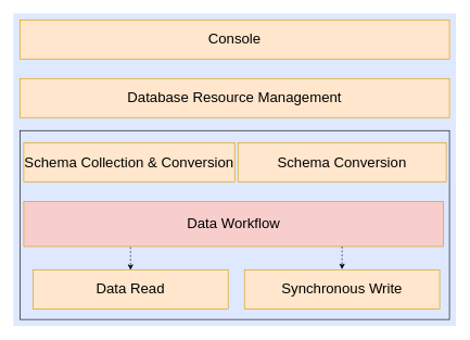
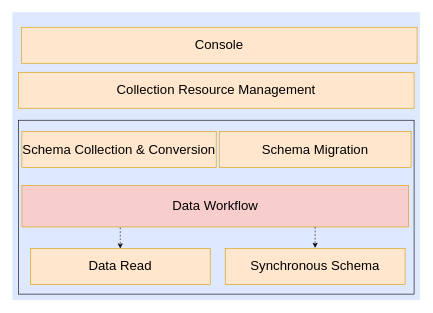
  <mxCell id="0" />
  <mxCell id="1" parent="0" />
  <mxCell id="2" value="" style="fillColor=#DEE8FF;strokeColor=none" vertex="1" parent="1"><mxGeometry x="20" y="20" width="680" height="480" as="geometry" /></mxCell>
- <mxCell id="3" value="Console" style="rounded=0;whiteSpace=wrap;html=1;fillColor=#ffe6cc;strokeColor=#d79b00;fontSize=22;" vertex="1" parent="1"><mxGeometry x="30" y="30" width="660" height="60" as="geometry" /></mxCell>
+ <mxCell id="3" value="Console" style="rounded=0;whiteSpace=wrap;html=1;fillColor=#ffe6cc;strokeColor=#d79b00;fontSize=22;" vertex="1" parent="1"><mxGeometry x="35" y="45" width="660" height="60" as="geometry" /></mxCell>
  <mxCell id="4" value="Schema Collection &amp;amp; Conversion" style="rounded=0;whiteSpace=wrap;html=1;fillColor=#ffe6cc;strokeColor=#d79b00;fontSize=22;" vertex="1" parent="1"><mxGeometry x="36" y="219" width="324" height="60" as="geometry" /></mxCell>
  <mxCell id="5" value="Data Workflow" style="rounded=0;whiteSpace=wrap;html=1;fillColor=#f8cecc;strokeColor=#d79b00;fontSize=22;" vertex="1" parent="1"><mxGeometry x="36" y="309" width="645" height="69" as="geometry" /></mxCell>
- <mxCell id="6" value="Schema Conversion" style="rounded=0;whiteSpace=wrap;html=1;fillColor=#ffe6cc;strokeColor=#d79b00;fontSize=22;" vertex="1" parent="1"><mxGeometry x="365" y="219" width="320" height="60" as="geometry" /></mxCell>
+ <mxCell id="6" value="Schema Migration" style="rounded=0;whiteSpace=wrap;html=1;fillColor=#ffe6cc;strokeColor=#d79b00;fontSize=22;" vertex="1" parent="1"><mxGeometry x="365" y="219" width="320" height="60" as="geometry" /></mxCell>
  <mxCell id="7" value="" style="rounded=0;whiteSpace=wrap;html=1;fillColor=none;strokeColor=#000000;" vertex="1" parent="1"><mxGeometry x="30" y="200" width="660" height="290" as="geometry" /></mxCell>
- <mxCell id="8" value="Database Resource Management" style="rounded=0;whiteSpace=wrap;html=1;fillColor=#ffe6cc;strokeColor=#d79b00;fontSize=22;" vertex="1" parent="1"><mxGeometry x="30" y="120" width="660" height="60" as="geometry" /></mxCell>
+ <mxCell id="8" value="Collection Resource Management" style="rounded=0;whiteSpace=wrap;html=1;fillColor=#ffe6cc;strokeColor=#d79b00;fontSize=22;" vertex="1" parent="1"><mxGeometry x="30" y="120" width="660" height="60" as="geometry" /></mxCell>
  <mxCell id="9" value="Data Read" style="rounded=0;whiteSpace=wrap;html=1;fillColor=#ffe6cc;strokeColor=#d79b00;fontSize=22;" vertex="1" parent="1"><mxGeometry x="50" y="414" width="300" height="60" as="geometry" /></mxCell>
- <mxCell id="10" value="Synchronous Write" style="rounded=0;whiteSpace=wrap;html=1;fillColor=#ffe6cc;strokeColor=#d79b00;fontSize=22;" vertex="1" parent="1"><mxGeometry x="375" y="414" width="300" height="60" as="geometry" /></mxCell>
+ <mxCell id="10" value="Synchronous Schema" style="rounded=0;whiteSpace=wrap;html=1;fillColor=#ffe6cc;strokeColor=#d79b00;fontSize=22;" vertex="1" parent="1"><mxGeometry x="375" y="414" width="300" height="60" as="geometry" /></mxCell>
  <mxCell id="11" value="" style="endArrow=classic;html=1;rounded=0;dashed=1;exitX=0.75;exitY=1;exitDx=0;exitDy=0;" edge="1" parent="1"><mxGeometry width="50" height="50" relative="1" as="geometry"><mxPoint x="525" y="378" as="sourcePoint" /><mxPoint x="525" y="413" as="targetPoint" /></mxGeometry></mxCell>
  <mxCell id="12" value="" style="endArrow=classic;html=1;rounded=0;entryX=0.75;entryY=0;entryDx=0;entryDy=0;dashed=1;" edge="1" parent="1"><mxGeometry width="50" height="50" relative="1" as="geometry"><mxPoint x="200" y="379" as="sourcePoint" /><mxPoint x="200" y="414" as="targetPoint" /></mxGeometry></mxCell>
